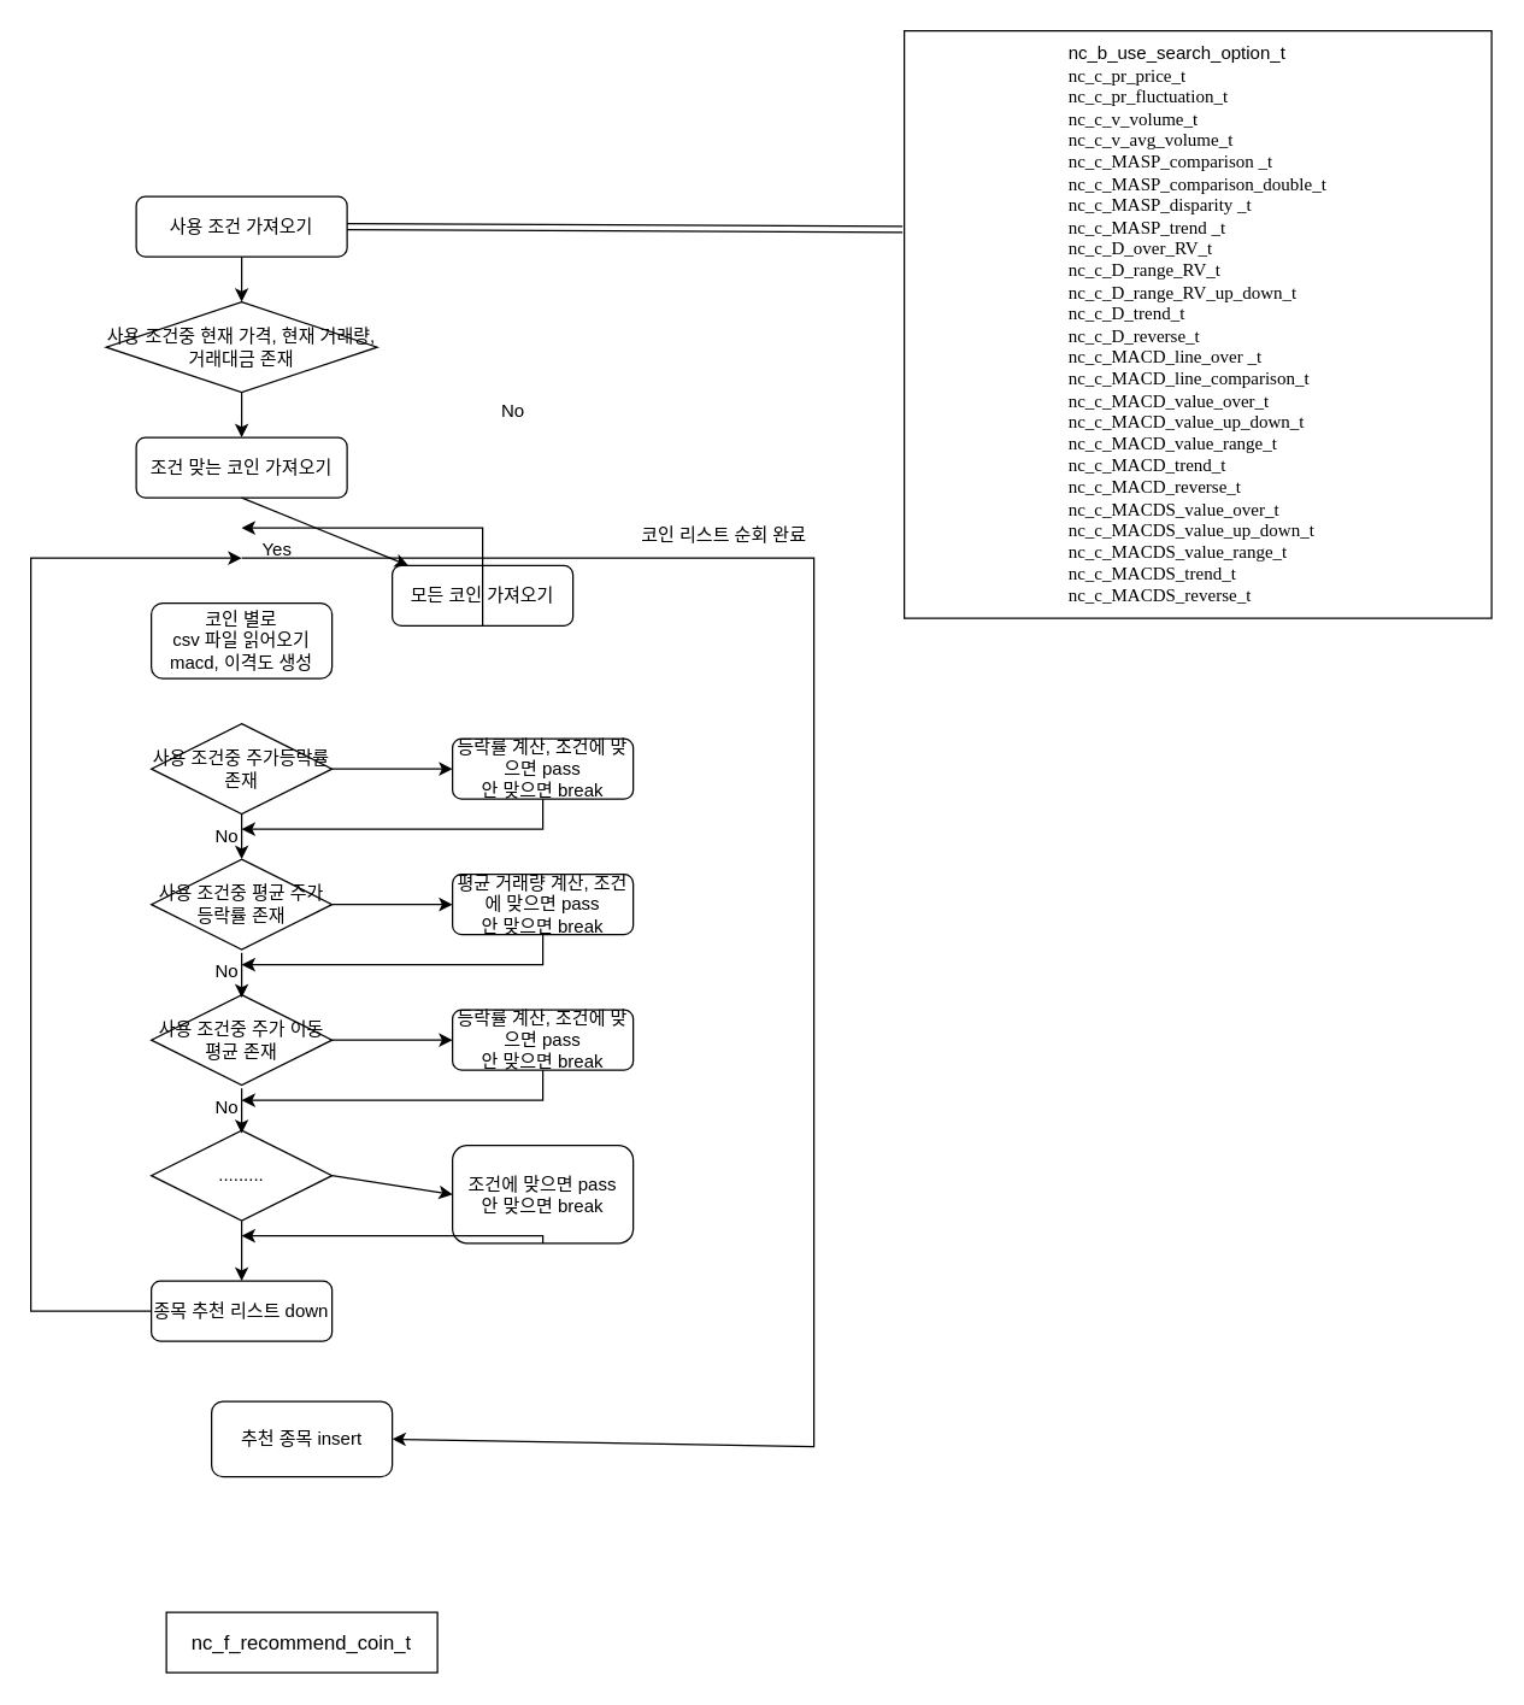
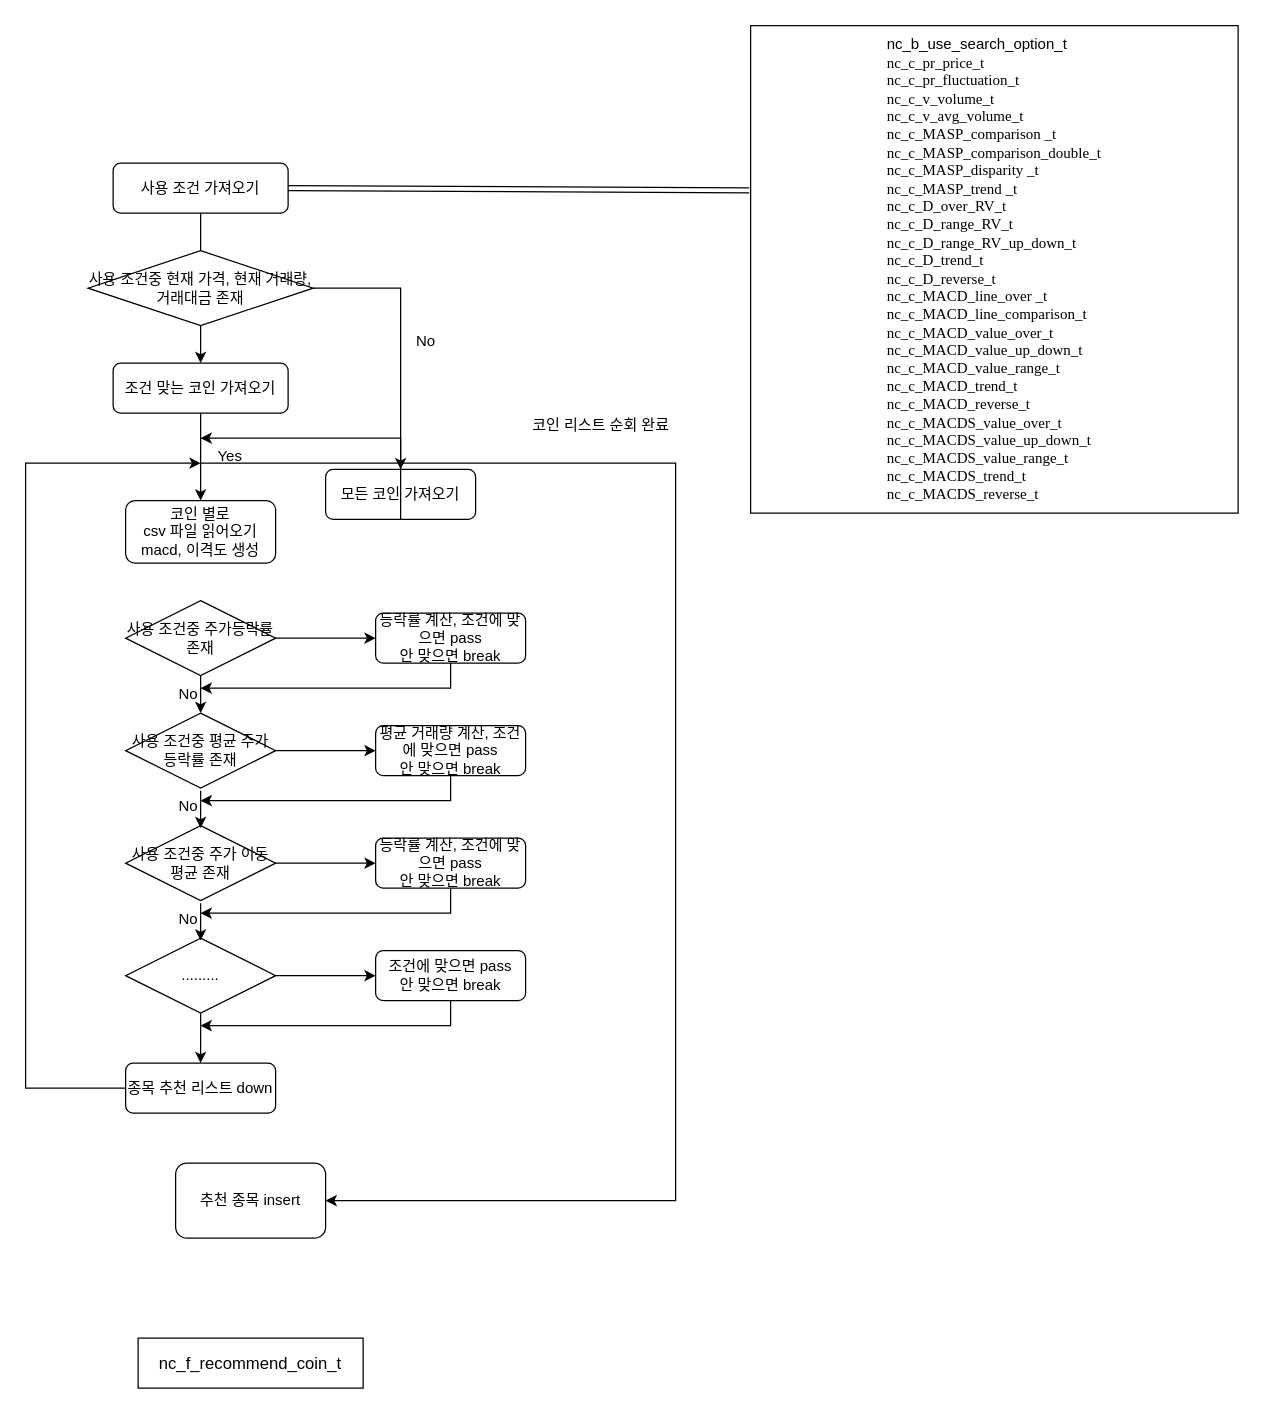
  <mxCell id="0" />
  <mxCell id="1" parent="0" />
  <mxCell id="2" value="사용 조건 가져오기" style="rounded=1;whiteSpace=wrap;html=1;fontSize=12;glass=0;strokeWidth=1;shadow=0;" vertex="1" parent="1"><mxGeometry x="90" y="130" width="140" height="40" as="geometry" /></mxCell>
  <mxCell id="3" value="사용 조건중 현재 가격, 현재 거래량, 거래대금 존재" style="rhombus;whiteSpace=wrap;html=1;" vertex="1" parent="1"><mxGeometry x="70" y="200" width="180" height="60" as="geometry" /></mxCell>
  <mxCell id="4" value="조건 맞는 코인 가져오기" style="rounded=1;whiteSpace=wrap;html=1;" vertex="1" parent="1"><mxGeometry x="90" y="290" width="140" height="40" as="geometry" /></mxCell>
- <mxCell id="5" value="" style="endArrow=classic;html=1;rounded=0;exitX=0.5;exitY=1;exitDx=0;exitDy=0;" edge="1" parent="1" source="2" target="3"><mxGeometry width="50" height="50" relative="1" as="geometry"><mxPoint x="330" y="480" as="sourcePoint" /><mxPoint x="380" y="430" as="targetPoint" /></mxGeometry></mxCell>
+ <mxCell id="5" value="" style="endArrow=none;html=1;rounded=0;exitX=0.5;exitY=1;exitDx=0;exitDy=0;" edge="1" parent="1" source="2" target="3"><mxGeometry width="50" height="50" relative="1" as="geometry"><mxPoint x="330" y="480" as="sourcePoint" /><mxPoint x="380" y="430" as="targetPoint" /></mxGeometry></mxCell>
  <mxCell id="6" value="" style="endArrow=classic;html=1;rounded=0;exitX=0.5;exitY=1;exitDx=0;exitDy=0;entryX=0.5;entryY=0;entryDx=0;entryDy=0;" edge="1" parent="1" source="3" target="4"><mxGeometry width="50" height="50" relative="1" as="geometry"><mxPoint x="330" y="480" as="sourcePoint" /><mxPoint x="380" y="430" as="targetPoint" /></mxGeometry></mxCell>
  <mxCell id="7" value="모든 코인 가져오기" style="rounded=1;whiteSpace=wrap;html=1;" vertex="1" parent="1"><mxGeometry x="260" y="375" width="120" height="40" as="geometry" /></mxCell>
- <mxCell id="9" value="" style="endArrow=classic;html=1;rounded=0;exitX=0.5;exitY=1;exitDx=0;exitDy=0;" edge="1" parent="1" source="4" target="7"><mxGeometry width="50" height="50" relative="1" as="geometry"><mxPoint x="330" y="580" as="sourcePoint" /><mxPoint x="160" y="370" as="targetPoint" /></mxGeometry></mxCell>
+ <mxCell id="8" value="" style="endArrow=classic;html=1;rounded=0;exitX=1;exitY=0.5;exitDx=0;exitDy=0;entryX=0.5;entryY=0;entryDx=0;entryDy=0;" edge="1" parent="1" source="3" target="7"><mxGeometry width="50" height="50" relative="1" as="geometry"><mxPoint x="330" y="480" as="sourcePoint" /><mxPoint x="380" y="430" as="targetPoint" /><Array as="points"><mxPoint x="320" y="230" /></Array></mxGeometry></mxCell>
+ <mxCell id="9" value="" style="endArrow=classic;html=1;rounded=0;exitX=0.5;exitY=1;exitDx=0;exitDy=0;entryX=0.5;entryY=0;entryDx=0;entryDy=0;" edge="1" parent="1" source="4" target="10"><mxGeometry width="50" height="50" relative="1" as="geometry"><mxPoint x="330" y="580" as="sourcePoint" /><mxPoint x="160" y="370" as="targetPoint" /></mxGeometry></mxCell>
  <mxCell id="10" value="코인 별로 &lt;br&gt;csv 파일 읽어오기&lt;br&gt;macd, 이격도 생성" style="rounded=1;whiteSpace=wrap;html=1;" vertex="1" parent="1"><mxGeometry x="100" y="400" width="120" height="50" as="geometry" /></mxCell>
  <mxCell id="11" value="" style="endArrow=classic;html=1;rounded=0;exitX=0.5;exitY=1;exitDx=0;exitDy=0;" edge="1" parent="1" source="7"><mxGeometry width="50" height="50" relative="1" as="geometry"><mxPoint x="330" y="580" as="sourcePoint" /><mxPoint x="160" y="350" as="targetPoint" /><Array as="points"><mxPoint x="320" y="350" /></Array></mxGeometry></mxCell>
  <mxCell id="12" value="&amp;nbsp; Yes" style="text;html=1;align=center;verticalAlign=middle;resizable=0;points=[];autosize=1;strokeColor=none;fillColor=none;" vertex="1" parent="1"><mxGeometry x="155" y="350" width="50" height="30" as="geometry" /></mxCell>
  <mxCell id="13" value="No" style="text;html=1;align=center;verticalAlign=middle;resizable=0;points=[];autosize=1;strokeColor=none;fillColor=none;" vertex="1" parent="1"><mxGeometry x="320" y="258" width="40" height="30" as="geometry" /></mxCell>
  <mxCell id="14" value="사용 조건중 주가등락률 존재" style="rhombus;whiteSpace=wrap;html=1;" vertex="1" parent="1"><mxGeometry x="100" y="480" width="120" height="60" as="geometry" /></mxCell>
  <mxCell id="15" value="사용 조건중 평균 주가등락률 존재" style="rhombus;whiteSpace=wrap;html=1;" vertex="1" parent="1"><mxGeometry x="100" y="570" width="120" height="60" as="geometry" /></mxCell>
  <mxCell id="16" value="사용 조건중 주가 이동평균 존재" style="rhombus;whiteSpace=wrap;html=1;" vertex="1" parent="1"><mxGeometry x="100" y="660" width="120" height="60" as="geometry" /></mxCell>
  <mxCell id="17" value="........." style="rhombus;whiteSpace=wrap;html=1;" vertex="1" parent="1"><mxGeometry x="100" y="750" width="120" height="60" as="geometry" /></mxCell>
  <mxCell id="18" value="평균 거래량 계산, 조건에 맞으면 pass&lt;br&gt;안 맞으면 break" style="rounded=1;whiteSpace=wrap;html=1;" vertex="1" parent="1"><mxGeometry x="300" y="580" width="120" height="40" as="geometry" /></mxCell>
  <mxCell id="19" value="" style="endArrow=classic;html=1;rounded=0;exitX=1;exitY=0.5;exitDx=0;exitDy=0;entryX=0;entryY=0.5;entryDx=0;entryDy=0;" edge="1" parent="1" target="18"><mxGeometry width="50" height="50" relative="1" as="geometry"><mxPoint x="220" y="600" as="sourcePoint" /><mxPoint x="380" y="700" as="targetPoint" /></mxGeometry></mxCell>
  <mxCell id="20" value="" style="endArrow=classic;html=1;rounded=0;exitX=0.5;exitY=1;exitDx=0;exitDy=0;entryX=0.5;entryY=0;entryDx=0;entryDy=0;" edge="1" parent="1"><mxGeometry width="50" height="50" relative="1" as="geometry"><mxPoint x="160" y="540" as="sourcePoint" /><mxPoint x="160" y="570" as="targetPoint" /></mxGeometry></mxCell>
  <mxCell id="21" value="No" style="text;html=1;align=center;verticalAlign=middle;resizable=0;points=[];autosize=1;strokeColor=none;fillColor=none;" vertex="1" parent="1"><mxGeometry x="130" y="540" width="40" height="30" as="geometry" /></mxCell>
  <mxCell id="22" value="" style="endArrow=classic;html=1;rounded=0;exitX=0.5;exitY=1;exitDx=0;exitDy=0;entryX=0.5;entryY=0;entryDx=0;entryDy=0;" edge="1" parent="1"><mxGeometry width="50" height="50" relative="1" as="geometry"><mxPoint x="160" y="632" as="sourcePoint" /><mxPoint x="160" y="662" as="targetPoint" /></mxGeometry></mxCell>
  <mxCell id="23" value="No" style="text;html=1;align=center;verticalAlign=middle;resizable=0;points=[];autosize=1;strokeColor=none;fillColor=none;" vertex="1" parent="1"><mxGeometry x="130" y="630" width="40" height="30" as="geometry" /></mxCell>
  <mxCell id="24" value="" style="endArrow=classic;html=1;rounded=0;exitX=0.5;exitY=1;exitDx=0;exitDy=0;entryX=0.5;entryY=0;entryDx=0;entryDy=0;" edge="1" parent="1"><mxGeometry width="50" height="50" relative="1" as="geometry"><mxPoint x="160" y="722" as="sourcePoint" /><mxPoint x="160" y="752" as="targetPoint" /></mxGeometry></mxCell>
  <mxCell id="25" value="No" style="text;html=1;align=center;verticalAlign=middle;resizable=0;points=[];autosize=1;strokeColor=none;fillColor=none;" vertex="1" parent="1"><mxGeometry x="130" y="720" width="40" height="30" as="geometry" /></mxCell>
  <mxCell id="26" value="" style="endArrow=classic;html=1;rounded=0;exitX=0.5;exitY=1;exitDx=0;exitDy=0;" edge="1" parent="1" source="18"><mxGeometry width="50" height="50" relative="1" as="geometry"><mxPoint x="330" y="740" as="sourcePoint" /><mxPoint x="160" y="640" as="targetPoint" /><Array as="points"><mxPoint x="360" y="640" /></Array></mxGeometry></mxCell>
  <mxCell id="27" value="등락률 계산, 조건에 맞으면 pass&lt;br&gt;안 맞으면 break" style="rounded=1;whiteSpace=wrap;html=1;" vertex="1" parent="1"><mxGeometry x="300" y="490" width="120" height="40" as="geometry" /></mxCell>
  <mxCell id="28" value="" style="endArrow=classic;html=1;rounded=0;exitX=1;exitY=0.5;exitDx=0;exitDy=0;entryX=0;entryY=0.5;entryDx=0;entryDy=0;" edge="1" target="27" parent="1"><mxGeometry width="50" height="50" relative="1" as="geometry"><mxPoint x="220" y="510" as="sourcePoint" /><mxPoint x="380" y="610" as="targetPoint" /></mxGeometry></mxCell>
  <mxCell id="29" value="" style="endArrow=classic;html=1;rounded=0;exitX=0.5;exitY=1;exitDx=0;exitDy=0;" edge="1" source="27" parent="1"><mxGeometry width="50" height="50" relative="1" as="geometry"><mxPoint x="330" y="650" as="sourcePoint" /><mxPoint x="160" y="550" as="targetPoint" /><Array as="points"><mxPoint x="360" y="550" /></Array></mxGeometry></mxCell>
  <mxCell id="30" value="등락률 계산, 조건에 맞으면 pass&lt;br&gt;안 맞으면 break" style="rounded=1;whiteSpace=wrap;html=1;" vertex="1" parent="1"><mxGeometry x="300" y="670" width="120" height="40" as="geometry" /></mxCell>
  <mxCell id="31" value="" style="endArrow=classic;html=1;rounded=0;exitX=1;exitY=0.5;exitDx=0;exitDy=0;entryX=0;entryY=0.5;entryDx=0;entryDy=0;" edge="1" target="30" parent="1"><mxGeometry width="50" height="50" relative="1" as="geometry"><mxPoint x="220" y="690" as="sourcePoint" /><mxPoint x="380" y="790" as="targetPoint" /></mxGeometry></mxCell>
  <mxCell id="32" value="" style="endArrow=classic;html=1;rounded=0;exitX=0.5;exitY=1;exitDx=0;exitDy=0;" edge="1" source="30" parent="1"><mxGeometry width="50" height="50" relative="1" as="geometry"><mxPoint x="330" y="830" as="sourcePoint" /><mxPoint x="160" y="730" as="targetPoint" /><Array as="points"><mxPoint x="360" y="730" /></Array></mxGeometry></mxCell>
- <mxCell id="33" value="조건에 맞으면 pass&lt;br&gt;안 맞으면 break" style="rounded=1;whiteSpace=wrap;html=1;" vertex="1" parent="1"><mxGeometry x="300" y="760" width="120" height="65" as="geometry" /></mxCell>
+ <mxCell id="33" value="조건에 맞으면 pass&lt;br&gt;안 맞으면 break" style="rounded=1;whiteSpace=wrap;html=1;" vertex="1" parent="1"><mxGeometry x="300" y="760" width="120" height="40" as="geometry" /></mxCell>
  <mxCell id="34" value="" style="endArrow=classic;html=1;rounded=0;exitX=1;exitY=0.5;exitDx=0;exitDy=0;entryX=0;entryY=0.5;entryDx=0;entryDy=0;" edge="1" target="33" parent="1"><mxGeometry width="50" height="50" relative="1" as="geometry"><mxPoint x="220" y="780" as="sourcePoint" /><mxPoint x="380" y="880" as="targetPoint" /></mxGeometry></mxCell>
  <mxCell id="35" value="" style="endArrow=classic;html=1;rounded=0;exitX=0.5;exitY=1;exitDx=0;exitDy=0;" edge="1" source="33" parent="1"><mxGeometry width="50" height="50" relative="1" as="geometry"><mxPoint x="330" y="920" as="sourcePoint" /><mxPoint x="160" y="820" as="targetPoint" /><Array as="points"><mxPoint x="360" y="820" /></Array></mxGeometry></mxCell>
  <mxCell id="36" value="종목 추천 리스트 down" style="rounded=1;whiteSpace=wrap;html=1;" vertex="1" parent="1"><mxGeometry x="100" y="850" width="120" height="40" as="geometry" /></mxCell>
  <mxCell id="37" value="" style="endArrow=classic;html=1;rounded=0;exitX=0.5;exitY=1;exitDx=0;exitDy=0;" edge="1" parent="1" source="17" target="36"><mxGeometry width="50" height="50" relative="1" as="geometry"><mxPoint x="330" y="650" as="sourcePoint" /><mxPoint x="380" y="600" as="targetPoint" /></mxGeometry></mxCell>
  <mxCell id="38" value="" style="endArrow=classic;html=1;rounded=0;exitX=0;exitY=0.5;exitDx=0;exitDy=0;" edge="1" parent="1" source="36"><mxGeometry width="50" height="50" relative="1" as="geometry"><mxPoint x="330" y="640" as="sourcePoint" /><mxPoint x="160" y="370" as="targetPoint" /><Array as="points"><mxPoint x="20" y="870" /><mxPoint x="20" y="370" /></Array></mxGeometry></mxCell>
- <mxCell id="39" value="추천 종목 insert" style="rounded=1;whiteSpace=wrap;html=1;" vertex="1" parent="1"><mxGeometry x="140" y="930" width="120" height="50" as="geometry" /></mxCell>
+ <mxCell id="39" value="추천 종목 insert" style="rounded=1;whiteSpace=wrap;html=1;" vertex="1" parent="1"><mxGeometry x="140" y="930" width="120" height="60" as="geometry" /></mxCell>
  <mxCell id="40" value="" style="endArrow=classic;html=1;rounded=0;entryX=1;entryY=0.5;entryDx=0;entryDy=0;" edge="1" parent="1" target="39"><mxGeometry width="50" height="50" relative="1" as="geometry"><mxPoint x="160" y="370" as="sourcePoint" /><mxPoint x="380" y="690" as="targetPoint" /><Array as="points"><mxPoint x="280" y="370" /><mxPoint x="540" y="370" /><mxPoint x="540" y="960" /></Array></mxGeometry></mxCell>
- <mxCell id="41" value="코인 리스트 순회 완료" style="text;html=1;align=center;verticalAlign=middle;resizable=0;points=[];autosize=1;strokeColor=none;fillColor=none;" vertex="1" parent="1"><mxGeometry x="410" y="340" width="140" height="30" as="geometry" /></mxCell>
+ <mxCell id="41" value="코인 리스트 순회 완료" style="text;html=1;align=center;verticalAlign=middle;resizable=0;points=[];autosize=1;strokeColor=none;fillColor=none;" vertex="1" parent="1"><mxGeometry x="410" y="325" width="140" height="30" as="geometry" /></mxCell>
  <mxCell id="42" value="&lt;div style=&quot;text-align: left;&quot;&gt;&lt;span style=&quot;background-color: initial;&quot;&gt;nc_b_use_search_option_t&lt;/span&gt;&lt;/div&gt;&lt;div style=&quot;text-align: left;&quot;&gt;&lt;span style=&quot;background-color: initial; text-indent: -20pt; font-family: 굴림;&quot;&gt;nc_c_pr_price_t&lt;/span&gt;&lt;/div&gt;&lt;div style=&quot;text-align: left;&quot;&gt;&lt;span style=&quot;background-color: initial; text-indent: -20pt; font-family: 굴림;&quot;&gt;nc_c_pr_fluctuation_t&lt;/span&gt;&lt;/div&gt;&lt;div style=&quot;text-align: left;&quot;&gt;&lt;span style=&quot;background-color: initial; text-indent: -20pt; font-family: 굴림;&quot;&gt;nc_c_v_volume_t&lt;/span&gt;&lt;/div&gt;&lt;div style=&quot;text-align: left;&quot;&gt;&lt;span style=&quot;background-color: initial; text-indent: -20pt; font-family: 굴림;&quot;&gt;nc_c_v_avg_volume_t&lt;/span&gt;&lt;/div&gt;&lt;div style=&quot;text-align: left;&quot;&gt;&lt;span style=&quot;background-color: initial; text-indent: -20pt; font-family: 굴림;&quot;&gt;nc_c_MASP_comparison _t&lt;/span&gt;&lt;/div&gt;&lt;div style=&quot;text-align: left;&quot;&gt;&lt;span style=&quot;background-color: initial; text-indent: -20pt; font-family: 굴림;&quot;&gt;nc_c_MASP_comparison_double_t&lt;/span&gt;&lt;/div&gt;&lt;div style=&quot;text-align: left;&quot;&gt;&lt;span style=&quot;background-color: initial; text-indent: -20pt; font-family: 굴림;&quot;&gt;nc_c_MASP_disparity _t&lt;/span&gt;&lt;/div&gt;&lt;div style=&quot;text-align: left;&quot;&gt;&lt;span style=&quot;background-color: initial; text-indent: -20pt; font-family: 굴림;&quot;&gt;nc_c_MASP_trend _t&lt;/span&gt;&lt;/div&gt;&lt;div style=&quot;text-align: left;&quot;&gt;&lt;span style=&quot;background-color: initial; text-indent: -20pt; font-family: 굴림;&quot;&gt;nc_c_D_over_RV_t&lt;/span&gt;&lt;/div&gt;&lt;div style=&quot;text-align: left;&quot;&gt;&lt;span style=&quot;background-color: initial; text-indent: -20pt; font-family: 굴림;&quot;&gt;nc_c_D_range_RV_t&lt;/span&gt;&lt;/div&gt;&lt;div style=&quot;text-align: left;&quot;&gt;&lt;span style=&quot;background-color: initial; text-indent: -20pt; font-family: 굴림;&quot;&gt;nc_c_D_range_RV_up_down_t&lt;/span&gt;&lt;/div&gt;&lt;div style=&quot;text-align: left;&quot;&gt;&lt;span style=&quot;background-color: initial; text-indent: -20pt; font-family: 굴림;&quot;&gt;nc_c_D_trend_t&lt;/span&gt;&lt;/div&gt;&lt;div style=&quot;text-align: left;&quot;&gt;&lt;span style=&quot;background-color: initial; text-indent: -20pt; font-family: 굴림;&quot;&gt;nc_c_D_reverse_t&lt;/span&gt;&lt;/div&gt;&lt;div style=&quot;text-align: left;&quot;&gt;&lt;span style=&quot;background-color: initial; text-indent: -20pt; font-family: 굴림;&quot;&gt;nc_c_MACD_line_over _t&lt;/span&gt;&lt;/div&gt;&lt;div style=&quot;text-align: left;&quot;&gt;&lt;span style=&quot;background-color: initial; text-indent: -20pt; font-family: 굴림;&quot;&gt;nc_c_MACD_line_comparison_t&lt;/span&gt;&lt;/div&gt;&lt;div style=&quot;text-align: left;&quot;&gt;&lt;span style=&quot;background-color: initial; text-indent: -20pt; font-family: 굴림;&quot;&gt;nc_c_MACD_value_over_t&lt;/span&gt;&lt;/div&gt;&lt;div style=&quot;text-align: left;&quot;&gt;&lt;span style=&quot;background-color: initial; text-indent: -20pt; font-family: 굴림;&quot;&gt;nc_c_MACD_value_up_down_t&lt;/span&gt;&lt;/div&gt;&lt;div style=&quot;text-align: left;&quot;&gt;&lt;span style=&quot;background-color: initial; text-indent: -20pt; font-family: 굴림;&quot;&gt;nc_c_MACD_value_range_t&lt;/span&gt;&lt;/div&gt;&lt;div style=&quot;text-align: left;&quot;&gt;&lt;span style=&quot;background-color: initial; text-indent: -20pt; font-family: 굴림;&quot;&gt;nc_c_MACD_trend_t&lt;/span&gt;&lt;/div&gt;&lt;div style=&quot;text-align: left;&quot;&gt;&lt;span style=&quot;background-color: initial; text-indent: -20pt; font-family: 굴림;&quot;&gt;nc_c_MACD_reverse_t&lt;/span&gt;&lt;/div&gt;&lt;div style=&quot;text-align: left;&quot;&gt;&lt;span style=&quot;background-color: initial; text-indent: -20pt; font-family: 굴림;&quot;&gt;nc_c_MACDS_value_over_t&lt;/span&gt;&lt;/div&gt;&lt;div style=&quot;text-align: left;&quot;&gt;&lt;span style=&quot;background-color: initial; text-indent: -20pt; font-family: 굴림;&quot;&gt;nc_c_MACDS_value_up_down_t&lt;/span&gt;&lt;/div&gt;&lt;div style=&quot;text-align: left;&quot;&gt;&lt;span style=&quot;background-color: initial; text-indent: -20pt; font-family: 굴림;&quot;&gt;nc_c_MACDS_value_range_t&lt;/span&gt;&lt;/div&gt;&lt;div style=&quot;text-align: left;&quot;&gt;&lt;span style=&quot;background-color: initial; text-indent: -20pt; font-family: 굴림;&quot;&gt;nc_c_MACDS_trend_t&lt;/span&gt;&lt;/div&gt;&lt;div style=&quot;text-align: left;&quot;&gt;&lt;span style=&quot;background-color: initial; text-indent: -20pt; font-family: 굴림;&quot;&gt;nc_c_MACDS_reverse_t&lt;/span&gt;&lt;/div&gt;" style="whiteSpace=wrap;html=1;aspect=fixed;" vertex="1" parent="1"><mxGeometry x="600" y="20" width="390" height="390" as="geometry" /></mxCell>
  <mxCell id="43" value="" style="shape=link;html=1;rounded=0;entryX=-0.003;entryY=0.338;entryDx=0;entryDy=0;entryPerimeter=0;exitX=1;exitY=0.5;exitDx=0;exitDy=0;" edge="1" parent="1" source="2" target="42"><mxGeometry width="100" relative="1" as="geometry"><mxPoint x="250" y="260" as="sourcePoint" /><mxPoint x="350" y="260" as="targetPoint" /></mxGeometry></mxCell>
  <mxCell id="44" value="&lt;span style=&quot;font-size:10.0pt;font-family:&lt;br/&gt;굴림;mso-bidi-font-family:&amp;quot;Times New Roman&amp;quot;;color:black;mso-ansi-language:EN-US;&lt;br/&gt;mso-fareast-language:KO;mso-bidi-language:AR-SA&quot; lang=&quot;EN-US&quot;&gt;nc_f_recommend_coin_t&lt;/span&gt;" style="rounded=0;whiteSpace=wrap;html=1;" vertex="1" parent="1"><mxGeometry x="110" y="1070" width="180" height="40" as="geometry" /></mxCell>
